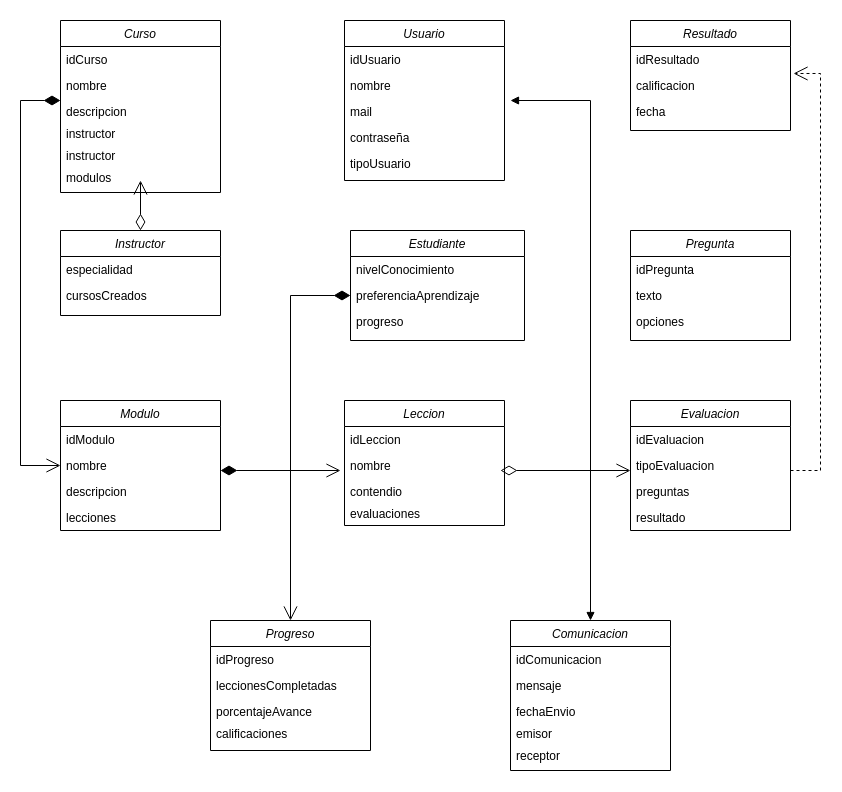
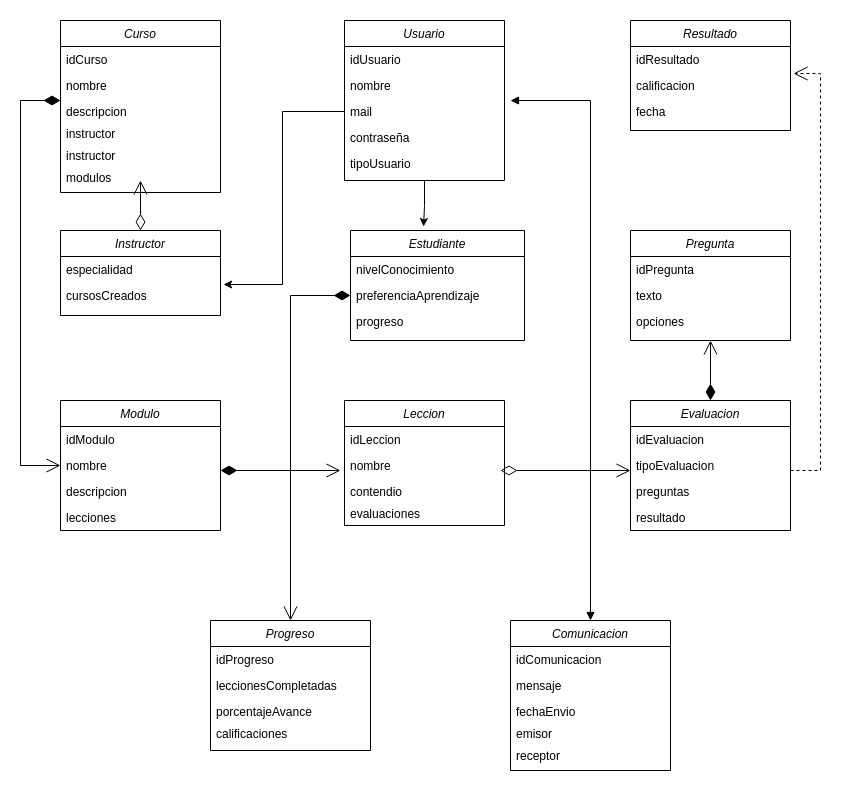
  <mxCell id="0" />
  <mxCell id="1" parent="0" />
  <mxCell id="2" value="Usuario" style="swimlane;fontStyle=2;align=center;verticalAlign=top;childLayout=stackLayout;horizontal=1;startSize=26;horizontalStack=0;resizeParent=1;resizeLast=0;collapsible=1;marginBottom=0;rounded=0;shadow=0;strokeWidth=1;" parent="1" vertex="1"><mxGeometry x="344" y="20" width="160" height="160" as="geometry"><mxRectangle x="230" y="140" width="160" height="26" as="alternateBounds" /></mxGeometry></mxCell>
  <mxCell id="3" value="idUsuario" style="text;align=left;verticalAlign=top;spacingLeft=4;spacingRight=4;overflow=hidden;rotatable=0;points=[[0,0.5],[1,0.5]];portConstraint=eastwest;" parent="2" vertex="1"><mxGeometry y="26" width="160" height="26" as="geometry" /></mxCell>
  <mxCell id="4" value="nombre" style="text;align=left;verticalAlign=top;spacingLeft=4;spacingRight=4;overflow=hidden;rotatable=0;points=[[0,0.5],[1,0.5]];portConstraint=eastwest;rounded=0;shadow=0;html=0;" parent="2" vertex="1"><mxGeometry y="52" width="160" height="26" as="geometry" /></mxCell>
  <mxCell id="5" value="mail" style="text;align=left;verticalAlign=top;spacingLeft=4;spacingRight=4;overflow=hidden;rotatable=0;points=[[0,0.5],[1,0.5]];portConstraint=eastwest;rounded=0;shadow=0;html=0;" parent="2" vertex="1"><mxGeometry y="78" width="160" height="26" as="geometry" /></mxCell>
  <mxCell id="6" value="contraseña" style="text;align=left;verticalAlign=top;spacingLeft=4;spacingRight=4;overflow=hidden;rotatable=0;points=[[0,0.5],[1,0.5]];portConstraint=eastwest;" parent="2" vertex="1"><mxGeometry y="104" width="160" height="26" as="geometry" /></mxCell>
  <mxCell id="7" value="tipoUsuario" style="text;align=left;verticalAlign=top;spacingLeft=4;spacingRight=4;overflow=hidden;rotatable=0;points=[[0,0.5],[1,0.5]];portConstraint=eastwest;" parent="2" vertex="1"><mxGeometry y="130" width="160" height="26" as="geometry" /></mxCell>
  <mxCell id="8" value="Estudiante" style="swimlane;fontStyle=2;align=center;verticalAlign=top;childLayout=stackLayout;horizontal=1;startSize=26;horizontalStack=0;resizeParent=1;resizeLast=0;collapsible=1;marginBottom=0;rounded=0;shadow=0;strokeWidth=1;" parent="1" vertex="1"><mxGeometry x="350" y="230" width="174" height="110" as="geometry"><mxRectangle x="230" y="140" width="160" height="26" as="alternateBounds" /></mxGeometry></mxCell>
  <mxCell id="9" value="nivelConocimiento" style="text;align=left;verticalAlign=top;spacingLeft=4;spacingRight=4;overflow=hidden;rotatable=0;points=[[0,0.5],[1,0.5]];portConstraint=eastwest;" parent="8" vertex="1"><mxGeometry y="26" width="174" height="26" as="geometry" /></mxCell>
  <mxCell id="10" value="preferenciaAprendizaje" style="text;align=left;verticalAlign=top;spacingLeft=4;spacingRight=4;overflow=hidden;rotatable=0;points=[[0,0.5],[1,0.5]];portConstraint=eastwest;rounded=0;shadow=0;html=0;" parent="8" vertex="1"><mxGeometry y="52" width="174" height="26" as="geometry" /></mxCell>
  <mxCell id="11" value="progreso" style="text;align=left;verticalAlign=top;spacingLeft=4;spacingRight=4;overflow=hidden;rotatable=0;points=[[0,0.5],[1,0.5]];portConstraint=eastwest;rounded=0;shadow=0;html=0;" parent="8" vertex="1"><mxGeometry y="78" width="174" height="26" as="geometry" /></mxCell>
  <mxCell id="12" value="Instructor" style="swimlane;fontStyle=2;align=center;verticalAlign=top;childLayout=stackLayout;horizontal=1;startSize=26;horizontalStack=0;resizeParent=1;resizeLast=0;collapsible=1;marginBottom=0;rounded=0;shadow=0;strokeWidth=1;" parent="1" vertex="1"><mxGeometry x="60" y="230" width="160" height="85" as="geometry"><mxRectangle x="230" y="140" width="160" height="26" as="alternateBounds" /></mxGeometry></mxCell>
  <mxCell id="13" value="especialidad" style="text;align=left;verticalAlign=top;spacingLeft=4;spacingRight=4;overflow=hidden;rotatable=0;points=[[0,0.5],[1,0.5]];portConstraint=eastwest;" parent="12" vertex="1"><mxGeometry y="26" width="160" height="26" as="geometry" /></mxCell>
  <mxCell id="14" value="cursosCreados" style="text;align=left;verticalAlign=top;spacingLeft=4;spacingRight=4;overflow=hidden;rotatable=0;points=[[0,0.5],[1,0.5]];portConstraint=eastwest;rounded=0;shadow=0;html=0;" parent="12" vertex="1"><mxGeometry y="52" width="160" height="26" as="geometry" /></mxCell>
  <mxCell id="15" value="Modulo" style="swimlane;fontStyle=2;align=center;verticalAlign=top;childLayout=stackLayout;horizontal=1;startSize=26;horizontalStack=0;resizeParent=1;resizeLast=0;collapsible=1;marginBottom=0;rounded=0;shadow=0;strokeWidth=1;" parent="1" vertex="1"><mxGeometry x="60" y="400" width="160" height="130" as="geometry"><mxRectangle x="230" y="140" width="160" height="26" as="alternateBounds" /></mxGeometry></mxCell>
  <mxCell id="16" value="idModulo" style="text;align=left;verticalAlign=top;spacingLeft=4;spacingRight=4;overflow=hidden;rotatable=0;points=[[0,0.5],[1,0.5]];portConstraint=eastwest;" parent="15" vertex="1"><mxGeometry y="26" width="160" height="26" as="geometry" /></mxCell>
  <mxCell id="17" value="nombre" style="text;align=left;verticalAlign=top;spacingLeft=4;spacingRight=4;overflow=hidden;rotatable=0;points=[[0,0.5],[1,0.5]];portConstraint=eastwest;rounded=0;shadow=0;html=0;" parent="15" vertex="1"><mxGeometry y="52" width="160" height="26" as="geometry" /></mxCell>
  <mxCell id="18" value="descripcion" style="text;align=left;verticalAlign=top;spacingLeft=4;spacingRight=4;overflow=hidden;rotatable=0;points=[[0,0.5],[1,0.5]];portConstraint=eastwest;rounded=0;shadow=0;html=0;" parent="15" vertex="1"><mxGeometry y="78" width="160" height="26" as="geometry" /></mxCell>
  <mxCell id="19" value="lecciones" style="text;align=left;verticalAlign=top;spacingLeft=4;spacingRight=4;overflow=hidden;rotatable=0;points=[[0,0.5],[1,0.5]];portConstraint=eastwest;" parent="15" vertex="1"><mxGeometry y="104" width="160" height="26" as="geometry" /></mxCell>
  <mxCell id="20" value="Pregunta" style="swimlane;fontStyle=2;align=center;verticalAlign=top;childLayout=stackLayout;horizontal=1;startSize=26;horizontalStack=0;resizeParent=1;resizeLast=0;collapsible=1;marginBottom=0;rounded=0;shadow=0;strokeWidth=1;" parent="1" vertex="1"><mxGeometry x="630" y="230" width="160" height="110" as="geometry"><mxRectangle x="230" y="140" width="160" height="26" as="alternateBounds" /></mxGeometry></mxCell>
  <mxCell id="21" value="idPregunta" style="text;align=left;verticalAlign=top;spacingLeft=4;spacingRight=4;overflow=hidden;rotatable=0;points=[[0,0.5],[1,0.5]];portConstraint=eastwest;" parent="20" vertex="1"><mxGeometry y="26" width="160" height="26" as="geometry" /></mxCell>
  <mxCell id="22" value="texto" style="text;align=left;verticalAlign=top;spacingLeft=4;spacingRight=4;overflow=hidden;rotatable=0;points=[[0,0.5],[1,0.5]];portConstraint=eastwest;rounded=0;shadow=0;html=0;" parent="20" vertex="1"><mxGeometry y="52" width="160" height="26" as="geometry" /></mxCell>
  <mxCell id="23" value="opciones" style="text;align=left;verticalAlign=top;spacingLeft=4;spacingRight=4;overflow=hidden;rotatable=0;points=[[0,0.5],[1,0.5]];portConstraint=eastwest;rounded=0;shadow=0;html=0;" parent="20" vertex="1"><mxGeometry y="78" width="160" height="26" as="geometry" /></mxCell>
  <mxCell id="24" value="Curso" style="swimlane;fontStyle=2;align=center;verticalAlign=top;childLayout=stackLayout;horizontal=1;startSize=26;horizontalStack=0;resizeParent=1;resizeLast=0;collapsible=1;marginBottom=0;rounded=0;shadow=0;strokeWidth=1;" parent="1" vertex="1"><mxGeometry x="60" y="20" width="160" height="172" as="geometry"><mxRectangle x="230" y="140" width="160" height="26" as="alternateBounds" /></mxGeometry></mxCell>
  <mxCell id="25" value="idCurso" style="text;align=left;verticalAlign=top;spacingLeft=4;spacingRight=4;overflow=hidden;rotatable=0;points=[[0,0.5],[1,0.5]];portConstraint=eastwest;" parent="24" vertex="1"><mxGeometry y="26" width="160" height="26" as="geometry" /></mxCell>
  <mxCell id="26" value="nombre" style="text;align=left;verticalAlign=top;spacingLeft=4;spacingRight=4;overflow=hidden;rotatable=0;points=[[0,0.5],[1,0.5]];portConstraint=eastwest;rounded=0;shadow=0;html=0;" parent="24" vertex="1"><mxGeometry y="52" width="160" height="26" as="geometry" /></mxCell>
  <mxCell id="27" value="descripcion" style="text;align=left;verticalAlign=top;spacingLeft=4;spacingRight=4;overflow=hidden;rotatable=0;points=[[0,0.5],[1,0.5]];portConstraint=eastwest;rounded=0;shadow=0;html=0;" parent="24" vertex="1"><mxGeometry y="78" width="160" height="22" as="geometry" /></mxCell>
  <mxCell id="28" value="instructor" style="text;align=left;verticalAlign=top;spacingLeft=4;spacingRight=4;overflow=hidden;rotatable=0;points=[[0,0.5],[1,0.5]];portConstraint=eastwest;rounded=0;shadow=0;html=0;" vertex="1" parent="24"><mxGeometry y="100" width="160" height="22" as="geometry" /></mxCell>
  <mxCell id="29" value="instructor" style="text;align=left;verticalAlign=top;spacingLeft=4;spacingRight=4;overflow=hidden;rotatable=0;points=[[0,0.5],[1,0.5]];portConstraint=eastwest;rounded=0;shadow=0;html=0;" parent="24" vertex="1"><mxGeometry y="122" width="160" height="22" as="geometry" /></mxCell>
  <mxCell id="30" value="modulos" style="text;align=left;verticalAlign=top;spacingLeft=4;spacingRight=4;overflow=hidden;rotatable=0;points=[[0,0.5],[1,0.5]];portConstraint=eastwest;rounded=0;shadow=0;html=0;" parent="24" vertex="1"><mxGeometry y="144" width="160" height="28" as="geometry" /></mxCell>
  <mxCell id="31" value="Resultado" style="swimlane;fontStyle=2;align=center;verticalAlign=top;childLayout=stackLayout;horizontal=1;startSize=26;horizontalStack=0;resizeParent=1;resizeLast=0;collapsible=1;marginBottom=0;rounded=0;shadow=0;strokeWidth=1;" parent="1" vertex="1"><mxGeometry x="630" y="20" width="160" height="110" as="geometry"><mxRectangle x="230" y="140" width="160" height="26" as="alternateBounds" /></mxGeometry></mxCell>
  <mxCell id="32" value="idResultado" style="text;align=left;verticalAlign=top;spacingLeft=4;spacingRight=4;overflow=hidden;rotatable=0;points=[[0,0.5],[1,0.5]];portConstraint=eastwest;" parent="31" vertex="1"><mxGeometry y="26" width="160" height="26" as="geometry" /></mxCell>
  <mxCell id="33" value="calificacion" style="text;align=left;verticalAlign=top;spacingLeft=4;spacingRight=4;overflow=hidden;rotatable=0;points=[[0,0.5],[1,0.5]];portConstraint=eastwest;rounded=0;shadow=0;html=0;" parent="31" vertex="1"><mxGeometry y="52" width="160" height="26" as="geometry" /></mxCell>
  <mxCell id="34" value="fecha" style="text;align=left;verticalAlign=top;spacingLeft=4;spacingRight=4;overflow=hidden;rotatable=0;points=[[0,0.5],[1,0.5]];portConstraint=eastwest;rounded=0;shadow=0;html=0;" parent="31" vertex="1"><mxGeometry y="78" width="160" height="22" as="geometry" /></mxCell>
  <mxCell id="35" value="Leccion" style="swimlane;fontStyle=2;align=center;verticalAlign=top;childLayout=stackLayout;horizontal=1;startSize=26;horizontalStack=0;resizeParent=1;resizeLast=0;collapsible=1;marginBottom=0;rounded=0;shadow=0;strokeWidth=1;" parent="1" vertex="1"><mxGeometry x="344" y="400" width="160" height="125" as="geometry"><mxRectangle x="230" y="140" width="160" height="26" as="alternateBounds" /></mxGeometry></mxCell>
  <mxCell id="36" value="idLeccion" style="text;align=left;verticalAlign=top;spacingLeft=4;spacingRight=4;overflow=hidden;rotatable=0;points=[[0,0.5],[1,0.5]];portConstraint=eastwest;" parent="35" vertex="1"><mxGeometry y="26" width="160" height="26" as="geometry" /></mxCell>
  <mxCell id="37" value="nombre" style="text;align=left;verticalAlign=top;spacingLeft=4;spacingRight=4;overflow=hidden;rotatable=0;points=[[0,0.5],[1,0.5]];portConstraint=eastwest;rounded=0;shadow=0;html=0;" parent="35" vertex="1"><mxGeometry y="52" width="160" height="26" as="geometry" /></mxCell>
  <mxCell id="38" value="contendio" style="text;align=left;verticalAlign=top;spacingLeft=4;spacingRight=4;overflow=hidden;rotatable=0;points=[[0,0.5],[1,0.5]];portConstraint=eastwest;rounded=0;shadow=0;html=0;" parent="35" vertex="1"><mxGeometry y="78" width="160" height="22" as="geometry" /></mxCell>
  <mxCell id="39" value="evaluaciones" style="text;align=left;verticalAlign=top;spacingLeft=4;spacingRight=4;overflow=hidden;rotatable=0;points=[[0,0.5],[1,0.5]];portConstraint=eastwest;rounded=0;shadow=0;html=0;" parent="35" vertex="1"><mxGeometry y="100" width="160" height="20" as="geometry" /></mxCell>
  <mxCell id="40" value="Progreso" style="swimlane;fontStyle=2;align=center;verticalAlign=top;childLayout=stackLayout;horizontal=1;startSize=26;horizontalStack=0;resizeParent=1;resizeLast=0;collapsible=1;marginBottom=0;rounded=0;shadow=0;strokeWidth=1;" parent="1" vertex="1"><mxGeometry x="210" y="620" width="160" height="130" as="geometry"><mxRectangle x="230" y="140" width="160" height="26" as="alternateBounds" /></mxGeometry></mxCell>
  <mxCell id="41" value="idProgreso" style="text;align=left;verticalAlign=top;spacingLeft=4;spacingRight=4;overflow=hidden;rotatable=0;points=[[0,0.5],[1,0.5]];portConstraint=eastwest;" parent="40" vertex="1"><mxGeometry y="26" width="160" height="26" as="geometry" /></mxCell>
  <mxCell id="42" value="leccionesCompletadas" style="text;align=left;verticalAlign=top;spacingLeft=4;spacingRight=4;overflow=hidden;rotatable=0;points=[[0,0.5],[1,0.5]];portConstraint=eastwest;rounded=0;shadow=0;html=0;" parent="40" vertex="1"><mxGeometry y="52" width="160" height="26" as="geometry" /></mxCell>
  <mxCell id="43" value="porcentajeAvance" style="text;align=left;verticalAlign=top;spacingLeft=4;spacingRight=4;overflow=hidden;rotatable=0;points=[[0,0.5],[1,0.5]];portConstraint=eastwest;rounded=0;shadow=0;html=0;" parent="40" vertex="1"><mxGeometry y="78" width="160" height="22" as="geometry" /></mxCell>
  <mxCell id="44" value="calificaciones" style="text;align=left;verticalAlign=top;spacingLeft=4;spacingRight=4;overflow=hidden;rotatable=0;points=[[0,0.5],[1,0.5]];portConstraint=eastwest;rounded=0;shadow=0;html=0;" parent="40" vertex="1"><mxGeometry y="100" width="160" height="22" as="geometry" /></mxCell>
  <mxCell id="45" value="Comunicacion" style="swimlane;fontStyle=2;align=center;verticalAlign=top;childLayout=stackLayout;horizontal=1;startSize=26;horizontalStack=0;resizeParent=1;resizeLast=0;collapsible=1;marginBottom=0;rounded=0;shadow=0;strokeWidth=1;" parent="1" vertex="1"><mxGeometry x="510" y="620" width="160" height="150" as="geometry"><mxRectangle x="230" y="140" width="160" height="26" as="alternateBounds" /></mxGeometry></mxCell>
  <mxCell id="46" value="idComunicacion" style="text;align=left;verticalAlign=top;spacingLeft=4;spacingRight=4;overflow=hidden;rotatable=0;points=[[0,0.5],[1,0.5]];portConstraint=eastwest;" parent="45" vertex="1"><mxGeometry y="26" width="160" height="26" as="geometry" /></mxCell>
  <mxCell id="47" value="mensaje" style="text;align=left;verticalAlign=top;spacingLeft=4;spacingRight=4;overflow=hidden;rotatable=0;points=[[0,0.5],[1,0.5]];portConstraint=eastwest;rounded=0;shadow=0;html=0;" parent="45" vertex="1"><mxGeometry y="52" width="160" height="26" as="geometry" /></mxCell>
  <mxCell id="48" value="fechaEnvio" style="text;align=left;verticalAlign=top;spacingLeft=4;spacingRight=4;overflow=hidden;rotatable=0;points=[[0,0.5],[1,0.5]];portConstraint=eastwest;rounded=0;shadow=0;html=0;" parent="45" vertex="1"><mxGeometry y="78" width="160" height="22" as="geometry" /></mxCell>
  <mxCell id="49" value="emisor" style="text;align=left;verticalAlign=top;spacingLeft=4;spacingRight=4;overflow=hidden;rotatable=0;points=[[0,0.5],[1,0.5]];portConstraint=eastwest;rounded=0;shadow=0;html=0;" parent="45" vertex="1"><mxGeometry y="100" width="160" height="22" as="geometry" /></mxCell>
  <mxCell id="50" value="receptor" style="text;align=left;verticalAlign=top;spacingLeft=4;spacingRight=4;overflow=hidden;rotatable=0;points=[[0,0.5],[1,0.5]];portConstraint=eastwest;rounded=0;shadow=0;html=0;" parent="45" vertex="1"><mxGeometry y="122" width="160" height="22" as="geometry" /></mxCell>
+ <mxCell id="51" style="edgeStyle=orthogonalEdgeStyle;rounded=0;orthogonalLoop=1;jettySize=auto;html=1;entryX=1.019;entryY=0.077;entryDx=0;entryDy=0;entryPerimeter=0;" parent="1" source="5" target="14" edge="1"><mxGeometry relative="1" as="geometry" /></mxCell>
  <mxCell id="52" value="" style="endArrow=open;html=1;endSize=12;startArrow=diamondThin;startSize=14;startFill=1;edgeStyle=orthogonalEdgeStyle;align=left;verticalAlign=bottom;rounded=0;entryX=0.5;entryY=0;entryDx=0;entryDy=0;exitX=0;exitY=0.5;exitDx=0;exitDy=0;" edge="1" parent="1" source="10" target="40"><mxGeometry x="-1" y="3" relative="1" as="geometry"><mxPoint x="310" y="300" as="sourcePoint" /><mxPoint x="410" y="380" as="targetPoint" /><mxPoint as="offset" /></mxGeometry></mxCell>
  <mxCell id="53" value="" style="endArrow=open;html=1;endSize=12;startArrow=diamondThin;startSize=14;startFill=0;edgeStyle=orthogonalEdgeStyle;align=left;verticalAlign=bottom;rounded=0;exitX=0.5;exitY=0;exitDx=0;exitDy=0;" edge="1" parent="1" source="12"><mxGeometry x="-1" y="3" relative="1" as="geometry"><mxPoint x="130" y="220" as="sourcePoint" /><mxPoint x="140" y="180" as="targetPoint" /></mxGeometry></mxCell>
  <mxCell id="54" value="" style="endArrow=open;html=1;endSize=12;startArrow=diamondThin;startSize=14;startFill=1;edgeStyle=orthogonalEdgeStyle;align=left;verticalAlign=bottom;rounded=0;entryX=0;entryY=0.5;entryDx=0;entryDy=0;" edge="1" parent="1" target="17"><mxGeometry x="-1" y="3" relative="1" as="geometry"><mxPoint x="60" y="100" as="sourcePoint" /><mxPoint x="210" y="100" as="targetPoint" /><Array as="points"><mxPoint x="20" y="100" /><mxPoint x="20" y="465" /></Array></mxGeometry></mxCell>
  <mxCell id="55" value="" style="endArrow=open;html=1;endSize=12;startArrow=diamondThin;startSize=14;startFill=1;edgeStyle=orthogonalEdgeStyle;align=left;verticalAlign=bottom;rounded=0;" edge="1" parent="1"><mxGeometry x="-1" y="3" relative="1" as="geometry"><mxPoint x="220" y="470" as="sourcePoint" /><mxPoint x="340" y="470" as="targetPoint" /></mxGeometry></mxCell>
  <mxCell id="56" value="Evaluacion" style="swimlane;fontStyle=2;align=center;verticalAlign=top;childLayout=stackLayout;horizontal=1;startSize=26;horizontalStack=0;resizeParent=1;resizeLast=0;collapsible=1;marginBottom=0;rounded=0;shadow=0;strokeWidth=1;" parent="1" vertex="1"><mxGeometry x="630" y="400" width="160" height="130" as="geometry"><mxRectangle x="230" y="140" width="160" height="26" as="alternateBounds" /></mxGeometry></mxCell>
  <mxCell id="57" value="idEvaluacion" style="text;align=left;verticalAlign=top;spacingLeft=4;spacingRight=4;overflow=hidden;rotatable=0;points=[[0,0.5],[1,0.5]];portConstraint=eastwest;" parent="56" vertex="1"><mxGeometry y="26" width="160" height="26" as="geometry" /></mxCell>
  <mxCell id="58" value="tipoEvaluacion" style="text;align=left;verticalAlign=top;spacingLeft=4;spacingRight=4;overflow=hidden;rotatable=0;points=[[0,0.5],[1,0.5]];portConstraint=eastwest;rounded=0;shadow=0;html=0;" parent="56" vertex="1"><mxGeometry y="52" width="160" height="26" as="geometry" /></mxCell>
  <mxCell id="59" value="preguntas" style="text;align=left;verticalAlign=top;spacingLeft=4;spacingRight=4;overflow=hidden;rotatable=0;points=[[0,0.5],[1,0.5]];portConstraint=eastwest;rounded=0;shadow=0;html=0;" parent="56" vertex="1"><mxGeometry y="78" width="160" height="26" as="geometry" /></mxCell>
  <mxCell id="60" value="resultado" style="text;align=left;verticalAlign=top;spacingLeft=4;spacingRight=4;overflow=hidden;rotatable=0;points=[[0,0.5],[1,0.5]];portConstraint=eastwest;" parent="56" vertex="1"><mxGeometry y="104" width="160" height="26" as="geometry" /></mxCell>
  <mxCell id="61" value="" style="endArrow=open;html=1;endSize=12;startArrow=diamondThin;startSize=14;startFill=0;edgeStyle=orthogonalEdgeStyle;align=left;verticalAlign=bottom;rounded=0;" edge="1" parent="1"><mxGeometry x="-1" y="3" relative="1" as="geometry"><mxPoint x="500" y="470" as="sourcePoint" /><mxPoint x="630" y="470" as="targetPoint" /><mxPoint as="offset" /></mxGeometry></mxCell>
+ <mxCell id="62" value="" style="endArrow=open;html=1;endSize=12;startArrow=diamondThin;startSize=14;startFill=1;edgeStyle=orthogonalEdgeStyle;align=left;verticalAlign=bottom;rounded=0;entryX=0.5;entryY=1;entryDx=0;entryDy=0;exitX=0.5;exitY=0;exitDx=0;exitDy=0;" edge="1" parent="1" source="56" target="20"><mxGeometry x="-1" y="3" relative="1" as="geometry"><mxPoint x="700" y="390" as="sourcePoint" /><mxPoint x="860" y="390" as="targetPoint" /></mxGeometry></mxCell>
  <mxCell id="63" value="" style="endArrow=open;endSize=12;dashed=1;html=1;rounded=0;entryX=1.019;entryY=0.038;entryDx=0;entryDy=0;entryPerimeter=0;" edge="1" parent="1" target="33"><mxGeometry width="160" relative="1" as="geometry"><mxPoint x="790" y="470" as="sourcePoint" /><mxPoint x="820" y="80" as="targetPoint" /><Array as="points"><mxPoint x="820" y="470" /><mxPoint x="820" y="73" /></Array></mxGeometry></mxCell>
+ <mxCell id="64" style="edgeStyle=orthogonalEdgeStyle;rounded=0;orthogonalLoop=1;jettySize=auto;html=1;entryX=0.42;entryY=-0.036;entryDx=0;entryDy=0;entryPerimeter=0;" edge="1" parent="1" source="2" target="8"><mxGeometry relative="1" as="geometry" /></mxCell>
  <mxCell id="65" value="" style="endArrow=block;startArrow=block;endFill=1;startFill=1;html=1;rounded=0;entryX=0.5;entryY=0;entryDx=0;entryDy=0;" edge="1" parent="1" target="45"><mxGeometry width="160" relative="1" as="geometry"><mxPoint x="510" y="100" as="sourcePoint" /><mxPoint x="670" y="100" as="targetPoint" /><Array as="points"><mxPoint x="590" y="100" /></Array></mxGeometry></mxCell>
